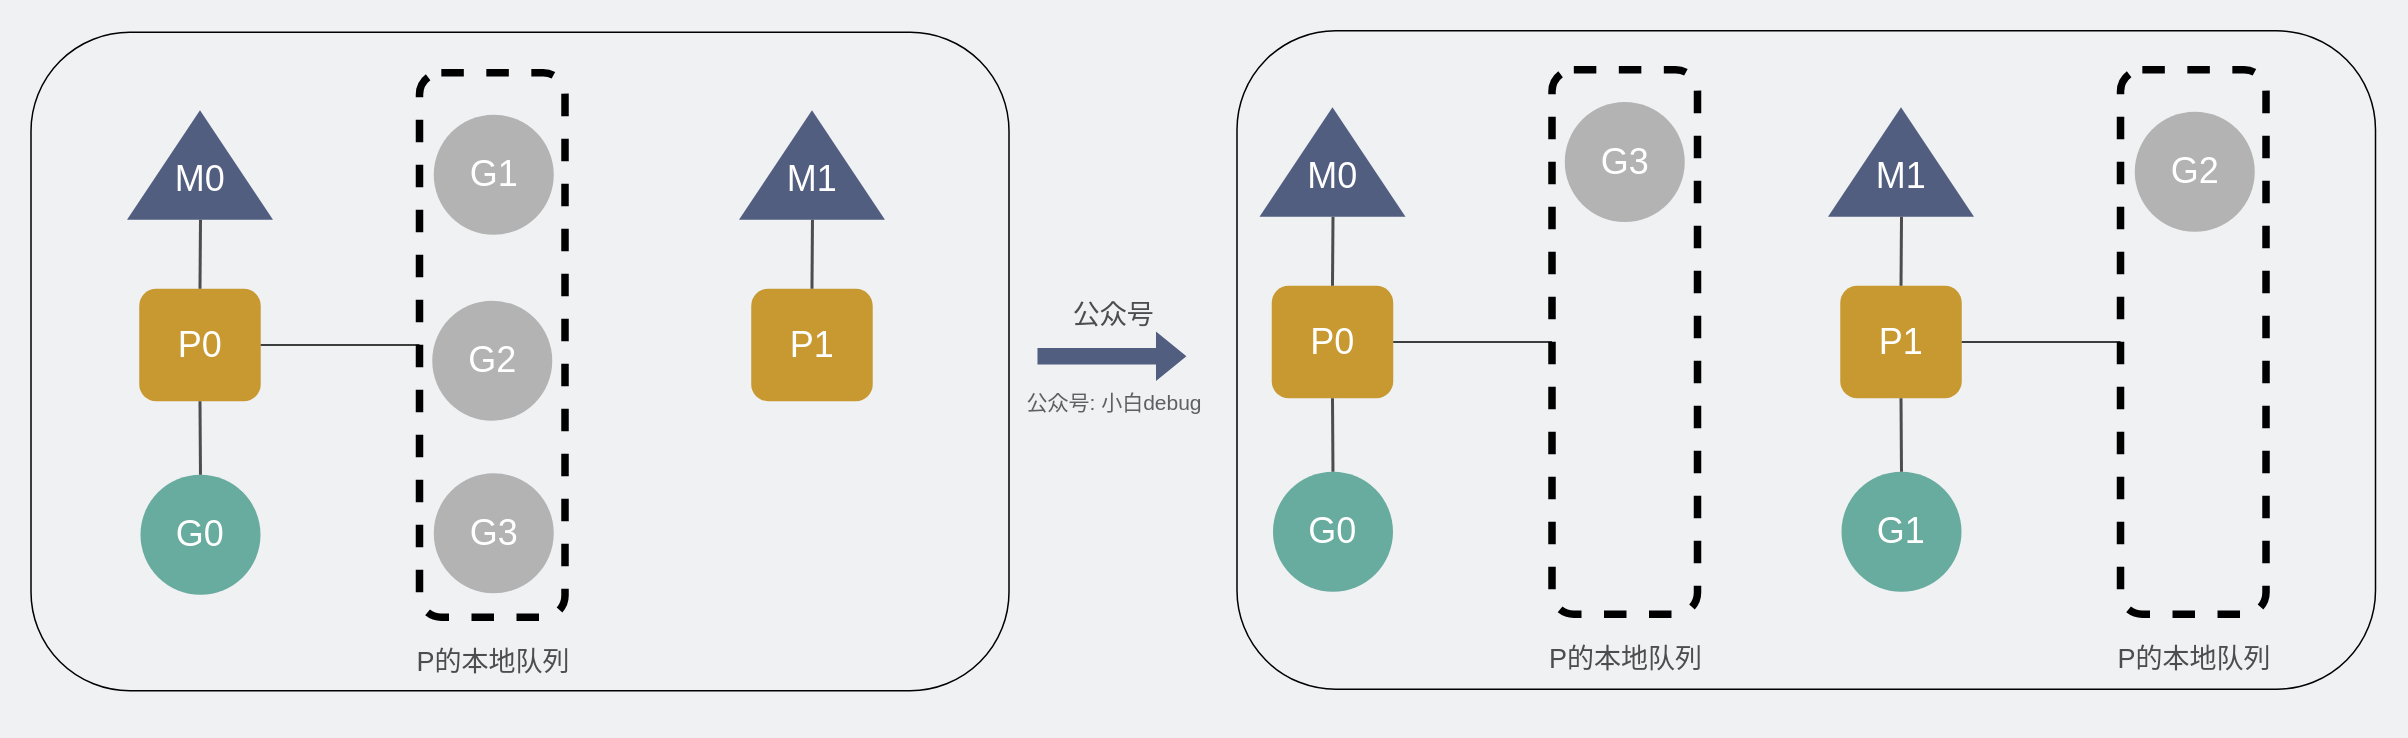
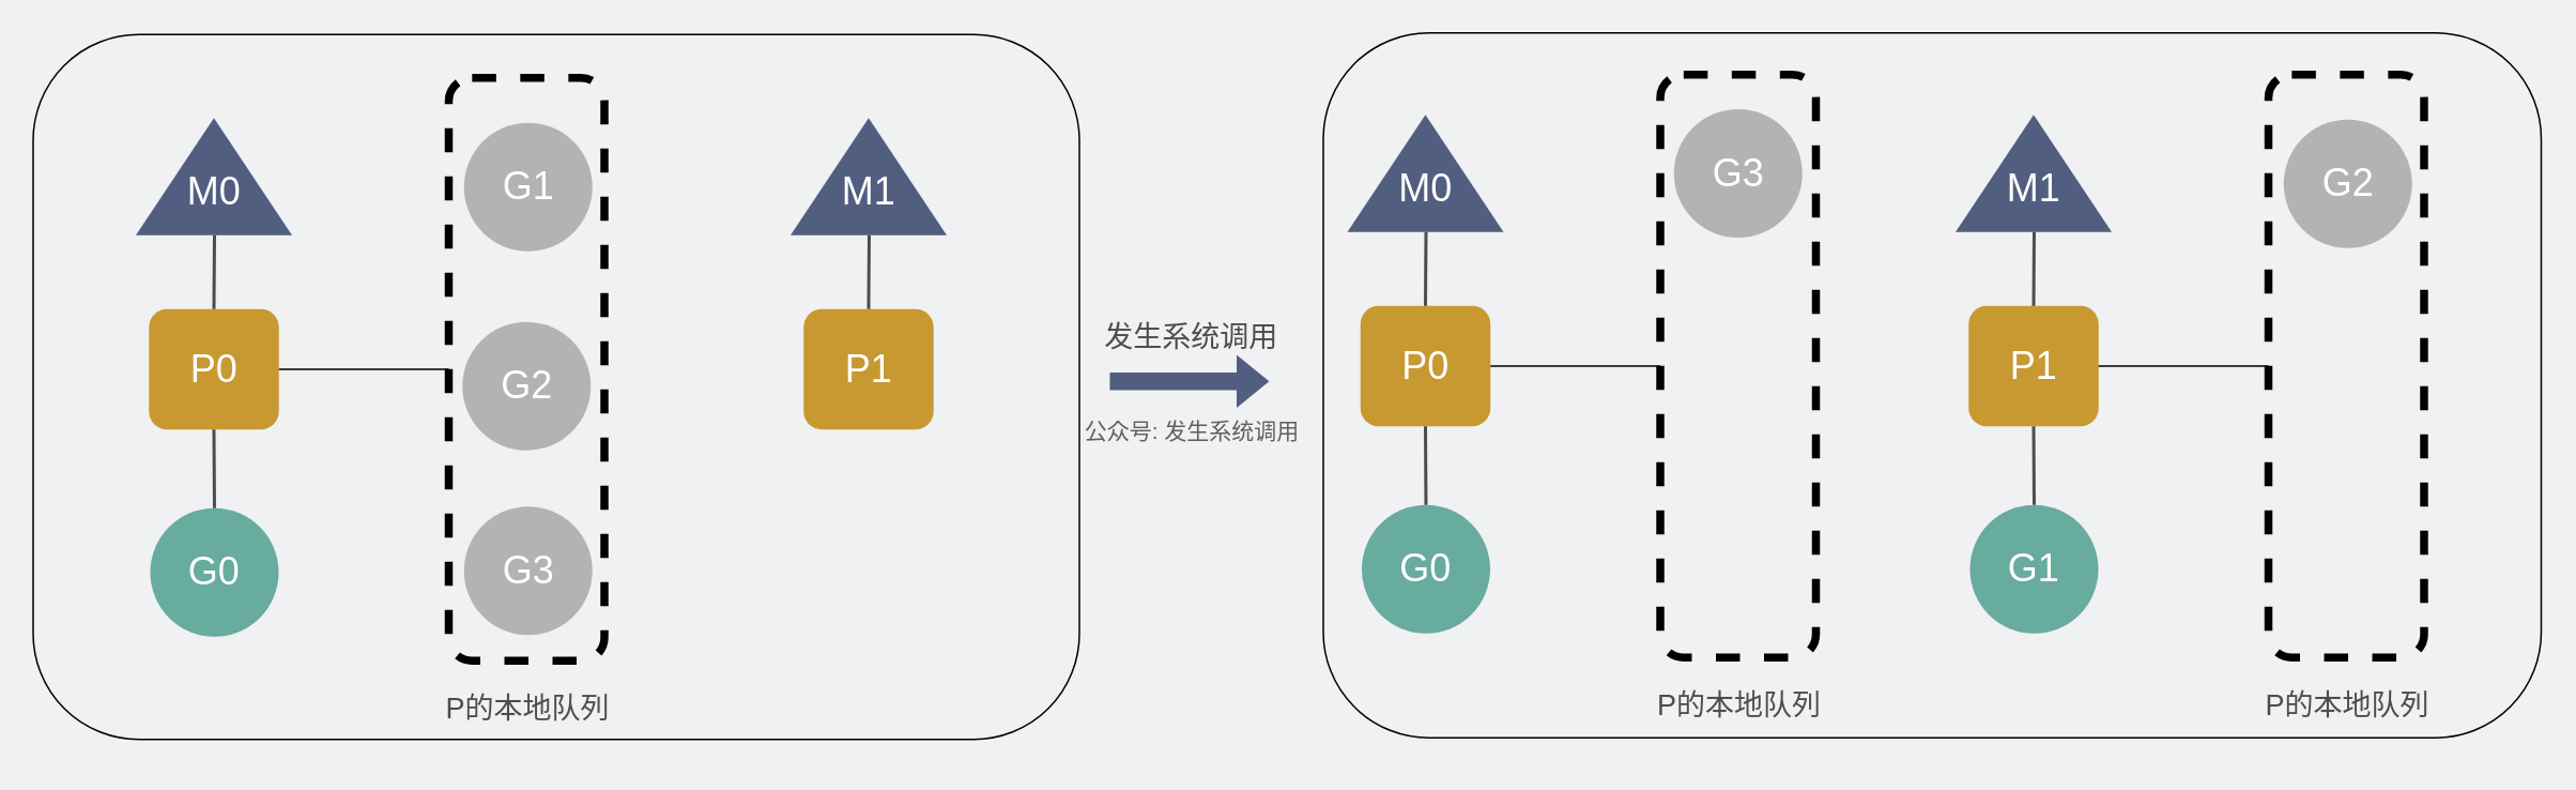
  <mxCell id="0" />
  <mxCell id="1" parent="0" />
  <mxCell id="2" value="" style="rounded=1;whiteSpace=wrap;html=1;fillColor=none;strokeWidth=5;dashed=1;" parent="1" vertex="1"><mxGeometry x="279" y="48" width="97" height="363" as="geometry" /></mxCell>
  <mxCell id="3" value="" style="group" parent="1" vertex="1" connectable="0"><mxGeometry x="83.995" y="73.005" width="97.33" height="73" as="geometry" /></mxCell>
  <mxCell id="4" value="" style="triangle;whiteSpace=wrap;html=1;rotation=-90;strokeColor=none;fillColor=#525E80;" parent="3" vertex="1"><mxGeometry x="12.165" y="-12.165" width="73" height="97.33" as="geometry" /></mxCell>
  <mxCell id="5" value="&lt;font style=&quot;font-size: 24px;&quot; color=&quot;#ffffff&quot;&gt;M0&lt;/font&gt;" style="text;html=1;align=center;verticalAlign=middle;whiteSpace=wrap;rounded=0;" parent="3" vertex="1"><mxGeometry x="18.665" y="30.835" width="60" height="30" as="geometry" /></mxCell>
  <mxCell id="6" value="" style="group" parent="1" vertex="1" connectable="0"><mxGeometry x="92.99" y="316" width="80" height="80" as="geometry" /></mxCell>
  <mxCell id="7" value="" style="ellipse;whiteSpace=wrap;html=1;aspect=fixed;strokeColor=none;fillColor=#68AB9F;" parent="6" vertex="1"><mxGeometry width="80" height="80" as="geometry" /></mxCell>
  <mxCell id="8" value="&lt;font style=&quot;font-size: 24px;&quot; color=&quot;#ffffff&quot;&gt;G0&lt;/font&gt;" style="text;html=1;align=center;verticalAlign=middle;whiteSpace=wrap;rounded=0;" parent="6" vertex="1"><mxGeometry x="10" y="25" width="60" height="30" as="geometry" /></mxCell>
  <mxCell id="9" value="" style="group" parent="1" vertex="1" connectable="0"><mxGeometry x="92.16" y="192" width="81" height="75" as="geometry" /></mxCell>
  <mxCell id="10" value="" style="rounded=1;whiteSpace=wrap;html=1;strokeColor=none;fillColor=#C89931;" parent="9" vertex="1"><mxGeometry width="81" height="75" as="geometry" /></mxCell>
  <mxCell id="11" value="&lt;font style=&quot;font-size: 24px;&quot; color=&quot;#ffffff&quot;&gt;P0&lt;/font&gt;" style="text;html=1;align=center;verticalAlign=middle;whiteSpace=wrap;rounded=0;" parent="9" vertex="1"><mxGeometry x="10.5" y="22.5" width="60" height="30" as="geometry" /></mxCell>
  <mxCell id="12" style="edgeStyle=none;curved=1;rounded=0;orthogonalLoop=1;jettySize=auto;html=1;exitX=0.5;exitY=1;exitDx=0;exitDy=0;fontSize=12;startSize=8;endSize=8;strokeWidth=2;strokeColor=#4D4D4D;endArrow=none;endFill=0;" parent="1" source="10" target="7" edge="1"><mxGeometry relative="1" as="geometry" /></mxCell>
  <mxCell id="13" style="edgeStyle=none;curved=1;rounded=0;orthogonalLoop=1;jettySize=auto;html=1;exitX=0.5;exitY=0;exitDx=0;exitDy=0;fontSize=12;startSize=8;endSize=8;strokeWidth=2;strokeColor=#4D4D4D;endArrow=none;endFill=0;" parent="1" source="10" edge="1"><mxGeometry relative="1" as="geometry"><mxPoint x="133" y="146.01" as="targetPoint" /></mxGeometry></mxCell>
  <mxCell id="14" value="" style="group" parent="1" vertex="1" connectable="0"><mxGeometry x="287.5" y="200" width="88.5" height="154" as="geometry" /></mxCell>
  <mxCell id="15" value="" style="ellipse;whiteSpace=wrap;html=1;aspect=fixed;strokeColor=none;fillColor=#B3B3B3;" parent="14" vertex="1"><mxGeometry width="80" height="80" as="geometry" /></mxCell>
  <mxCell id="16" value="&lt;font style=&quot;font-size: 24px;&quot; color=&quot;#ffffff&quot;&gt;G2&lt;/font&gt;" style="text;html=1;align=center;verticalAlign=middle;whiteSpace=wrap;rounded=0;container=0;" parent="14" vertex="1"><mxGeometry x="10" y="25" width="60" height="30" as="geometry" /></mxCell>
  <mxCell id="17" style="edgeStyle=none;curved=1;rounded=0;orthogonalLoop=1;jettySize=auto;html=1;exitX=1;exitY=0.5;exitDx=0;exitDy=0;fontSize=12;startSize=8;endSize=8;endArrow=none;endFill=0;" parent="1" source="10" target="2" edge="1"><mxGeometry relative="1" as="geometry" /></mxCell>
  <mxCell id="18" value="&lt;font color=&quot;#4d4d4d&quot;&gt;&lt;span style=&quot;font-size: 18px;&quot;&gt;P的本地队列&lt;/span&gt;&lt;/font&gt;" style="text;html=1;align=center;verticalAlign=middle;whiteSpace=wrap;rounded=0;" parent="1" vertex="1"><mxGeometry x="260.25" y="426.01" width="136.5" height="30" as="geometry" /></mxCell>
  <mxCell id="19" value="" style="ellipse;whiteSpace=wrap;html=1;aspect=fixed;strokeColor=none;fillColor=#B3B3B3;" parent="1" vertex="1"><mxGeometry x="288.5" y="315" width="80" height="80" as="geometry" /></mxCell>
  <mxCell id="20" value="&lt;font style=&quot;font-size: 24px;&quot; color=&quot;#ffffff&quot;&gt;G3&lt;/font&gt;" style="text;html=1;align=center;verticalAlign=middle;whiteSpace=wrap;rounded=0;" parent="1" vertex="1"><mxGeometry x="298.5" y="340" width="60" height="30" as="geometry" /></mxCell>
  <mxCell id="21" value="" style="ellipse;whiteSpace=wrap;html=1;aspect=fixed;strokeColor=none;fillColor=#B3B3B3;" parent="1" vertex="1"><mxGeometry x="288.5" y="76" width="80" height="80" as="geometry" /></mxCell>
  <mxCell id="22" value="&lt;font style=&quot;font-size: 24px;&quot; color=&quot;#ffffff&quot;&gt;G1&lt;/font&gt;" style="text;html=1;align=center;verticalAlign=middle;whiteSpace=wrap;rounded=0;" parent="1" vertex="1"><mxGeometry x="298.5" y="101" width="60" height="30" as="geometry" /></mxCell>
- <mxCell id="23" value="&lt;font style=&quot;font-size: 14px;&quot;&gt;公众号: 小白debug&lt;/font&gt;" style="text;html=1;align=center;verticalAlign=middle;whiteSpace=wrap;rounded=0;opacity=80;textOpacity=60;" parent="1" vertex="1"><mxGeometry x="629.99" y="253.01" width="225" height="30" as="geometry" /></mxCell>
+ <mxCell id="23" value="&lt;font style=&quot;font-size: 14px;&quot;&gt;公众号: 发生系统调用&lt;/font&gt;" style="text;html=1;align=center;verticalAlign=middle;whiteSpace=wrap;rounded=0;opacity=80;textOpacity=60;" parent="1" vertex="1"><mxGeometry x="629.99" y="253.01" width="225" height="30" as="geometry" /></mxCell>
  <mxCell id="24" value="" style="shape=flexArrow;endArrow=classic;html=1;rounded=0;strokeColor=#525E80;fillColor=#525E80;" parent="1" edge="1"><mxGeometry width="50" height="50" relative="1" as="geometry"><mxPoint x="690.99" y="237" as="sourcePoint" /><mxPoint x="789.99" y="237" as="targetPoint" /></mxGeometry></mxCell>
- <mxCell id="25" value="&lt;font color=&quot;#4d4d4d&quot; style=&quot;font-size: 18px;&quot;&gt;公众号&lt;/font&gt;" style="text;html=1;align=center;verticalAlign=middle;whiteSpace=wrap;rounded=0;" parent="1" vertex="1"><mxGeometry x="686.49" y="195.01" width="112" height="30" as="geometry" /></mxCell>
+ <mxCell id="25" value="&lt;font color=&quot;#4d4d4d&quot; style=&quot;font-size: 18px;&quot;&gt;发生系统调用&lt;/font&gt;" style="text;html=1;align=center;verticalAlign=middle;whiteSpace=wrap;rounded=0;" parent="1" vertex="1"><mxGeometry x="686.49" y="195.01" width="112" height="30" as="geometry" /></mxCell>
  <mxCell id="26" value="" style="group" vertex="1" connectable="0" parent="1"><mxGeometry x="491.985" y="73.015" width="97.33" height="73" as="geometry" /></mxCell>
  <mxCell id="27" value="" style="triangle;whiteSpace=wrap;html=1;rotation=-90;strokeColor=none;fillColor=#525E80;" vertex="1" parent="26"><mxGeometry x="12.165" y="-12.165" width="73" height="97.33" as="geometry" /></mxCell>
  <mxCell id="28" value="&lt;font style=&quot;font-size: 24px;&quot; color=&quot;#ffffff&quot;&gt;M1&lt;/font&gt;" style="text;html=1;align=center;verticalAlign=middle;whiteSpace=wrap;rounded=0;" vertex="1" parent="26"><mxGeometry x="18.665" y="30.835" width="60" height="30" as="geometry" /></mxCell>
  <mxCell id="29" value="" style="group" vertex="1" connectable="0" parent="1"><mxGeometry x="500.15" y="192.01" width="171.85" height="267.99" as="geometry" /></mxCell>
  <mxCell id="30" value="" style="rounded=1;whiteSpace=wrap;html=1;strokeColor=none;fillColor=#C89931;" vertex="1" parent="29"><mxGeometry width="81" height="75" as="geometry" /></mxCell>
  <mxCell id="31" value="&lt;font style=&quot;font-size: 24px;&quot; color=&quot;#ffffff&quot;&gt;P1&lt;/font&gt;" style="text;html=1;align=center;verticalAlign=middle;whiteSpace=wrap;rounded=0;" vertex="1" parent="29"><mxGeometry x="10.5" y="22.5" width="60" height="30" as="geometry" /></mxCell>
  <mxCell id="32" value="" style="rounded=1;whiteSpace=wrap;html=1;fillColor=none;" parent="29" vertex="1"><mxGeometry x="-480.15" y="-171.01" width="652" height="439" as="geometry" /></mxCell>
  <mxCell id="33" style="edgeStyle=none;curved=1;rounded=0;orthogonalLoop=1;jettySize=auto;html=1;exitX=0.5;exitY=0;exitDx=0;exitDy=0;fontSize=12;startSize=8;endSize=8;strokeWidth=2;strokeColor=#4D4D4D;endArrow=none;endFill=0;" edge="1" parent="1" source="30"><mxGeometry relative="1" as="geometry"><mxPoint x="540.99" y="146.02" as="targetPoint" /></mxGeometry></mxCell>
  <mxCell id="34" value="" style="rounded=1;whiteSpace=wrap;html=1;fillColor=none;strokeWidth=5;dashed=1;" vertex="1" parent="1"><mxGeometry x="1034" y="46" width="97" height="363" as="geometry" /></mxCell>
  <mxCell id="35" value="" style="group" vertex="1" connectable="0" parent="1"><mxGeometry x="838.995" y="71.005" width="97.33" height="73" as="geometry" /></mxCell>
  <mxCell id="36" value="" style="triangle;whiteSpace=wrap;html=1;rotation=-90;strokeColor=none;fillColor=#525E80;" vertex="1" parent="35"><mxGeometry x="12.165" y="-12.165" width="73" height="97.33" as="geometry" /></mxCell>
  <mxCell id="37" value="&lt;font style=&quot;font-size: 24px;&quot; color=&quot;#ffffff&quot;&gt;M0&lt;/font&gt;" style="text;html=1;align=center;verticalAlign=middle;whiteSpace=wrap;rounded=0;" vertex="1" parent="35"><mxGeometry x="18.665" y="30.835" width="60" height="30" as="geometry" /></mxCell>
  <mxCell id="38" value="" style="group" vertex="1" connectable="0" parent="1"><mxGeometry x="847.99" y="314" width="80" height="80" as="geometry" /></mxCell>
  <mxCell id="39" value="" style="ellipse;whiteSpace=wrap;html=1;aspect=fixed;strokeColor=none;fillColor=#68AB9F;" vertex="1" parent="38"><mxGeometry width="80" height="80" as="geometry" /></mxCell>
  <mxCell id="40" value="&lt;font style=&quot;font-size: 24px;&quot; color=&quot;#ffffff&quot;&gt;G0&lt;/font&gt;" style="text;html=1;align=center;verticalAlign=middle;whiteSpace=wrap;rounded=0;" vertex="1" parent="38"><mxGeometry x="10" y="25" width="60" height="30" as="geometry" /></mxCell>
  <mxCell id="41" value="" style="group" vertex="1" connectable="0" parent="1"><mxGeometry x="847.16" y="190" width="81" height="75" as="geometry" /></mxCell>
  <mxCell id="42" value="" style="rounded=1;whiteSpace=wrap;html=1;strokeColor=none;fillColor=#C89931;" vertex="1" parent="41"><mxGeometry width="81" height="75" as="geometry" /></mxCell>
  <mxCell id="43" value="&lt;font style=&quot;font-size: 24px;&quot; color=&quot;#ffffff&quot;&gt;P0&lt;/font&gt;" style="text;html=1;align=center;verticalAlign=middle;whiteSpace=wrap;rounded=0;" vertex="1" parent="41"><mxGeometry x="10.5" y="22.5" width="60" height="30" as="geometry" /></mxCell>
  <mxCell id="44" style="edgeStyle=none;curved=1;rounded=0;orthogonalLoop=1;jettySize=auto;html=1;exitX=0.5;exitY=1;exitDx=0;exitDy=0;fontSize=12;startSize=8;endSize=8;strokeWidth=2;strokeColor=#4D4D4D;endArrow=none;endFill=0;" edge="1" parent="1" source="42" target="39"><mxGeometry relative="1" as="geometry" /></mxCell>
  <mxCell id="45" style="edgeStyle=none;curved=1;rounded=0;orthogonalLoop=1;jettySize=auto;html=1;exitX=0.5;exitY=0;exitDx=0;exitDy=0;fontSize=12;startSize=8;endSize=8;strokeWidth=2;strokeColor=#4D4D4D;endArrow=none;endFill=0;" edge="1" parent="1" source="42"><mxGeometry relative="1" as="geometry"><mxPoint x="888" y="144.01" as="targetPoint" /></mxGeometry></mxCell>
  <mxCell id="46" style="edgeStyle=none;curved=1;rounded=0;orthogonalLoop=1;jettySize=auto;html=1;exitX=1;exitY=0.5;exitDx=0;exitDy=0;fontSize=12;startSize=8;endSize=8;endArrow=none;endFill=0;" edge="1" parent="1" source="42" target="34"><mxGeometry relative="1" as="geometry" /></mxCell>
  <mxCell id="47" value="&lt;font color=&quot;#4d4d4d&quot;&gt;&lt;span style=&quot;font-size: 18px;&quot;&gt;P的本地队列&lt;/span&gt;&lt;/font&gt;" style="text;html=1;align=center;verticalAlign=middle;whiteSpace=wrap;rounded=0;" vertex="1" parent="1"><mxGeometry x="1015.25" y="424.01" width="136.5" height="30" as="geometry" /></mxCell>
  <mxCell id="48" value="" style="ellipse;whiteSpace=wrap;html=1;aspect=fixed;strokeColor=none;fillColor=#B3B3B3;" vertex="1" parent="1"><mxGeometry x="1042.5" y="67.52" width="80" height="80" as="geometry" /></mxCell>
  <mxCell id="49" value="&lt;font style=&quot;font-size: 24px;&quot; color=&quot;#ffffff&quot;&gt;G3&lt;/font&gt;" style="text;html=1;align=center;verticalAlign=middle;whiteSpace=wrap;rounded=0;" vertex="1" parent="1"><mxGeometry x="1052.5" y="92.52" width="60" height="30" as="geometry" /></mxCell>
  <mxCell id="50" value="" style="rounded=1;whiteSpace=wrap;html=1;fillColor=none;strokeWidth=5;dashed=1;" vertex="1" parent="1"><mxGeometry x="1413.01" y="46" width="97" height="363" as="geometry" /></mxCell>
  <mxCell id="51" value="" style="group" vertex="1" connectable="0" parent="1"><mxGeometry x="1218.005" y="71.005" width="97.33" height="73" as="geometry" /></mxCell>
  <mxCell id="52" value="" style="triangle;whiteSpace=wrap;html=1;rotation=-90;strokeColor=none;fillColor=#525E80;" vertex="1" parent="51"><mxGeometry x="12.165" y="-12.165" width="73" height="97.33" as="geometry" /></mxCell>
  <mxCell id="53" value="&lt;font style=&quot;font-size: 24px;&quot; color=&quot;#ffffff&quot;&gt;M1&lt;/font&gt;" style="text;html=1;align=center;verticalAlign=middle;whiteSpace=wrap;rounded=0;" vertex="1" parent="51"><mxGeometry x="18.665" y="30.835" width="60" height="30" as="geometry" /></mxCell>
  <mxCell id="54" value="" style="group" vertex="1" connectable="0" parent="1"><mxGeometry x="1227" y="314" width="354" height="156" as="geometry" /></mxCell>
  <mxCell id="55" value="" style="ellipse;whiteSpace=wrap;html=1;aspect=fixed;strokeColor=none;fillColor=#68AB9F;" vertex="1" parent="54"><mxGeometry width="80" height="80" as="geometry" /></mxCell>
  <mxCell id="56" value="&lt;font style=&quot;font-size: 24px;&quot; color=&quot;#ffffff&quot;&gt;G1&lt;/font&gt;" style="text;html=1;align=center;verticalAlign=middle;whiteSpace=wrap;rounded=0;" vertex="1" parent="54"><mxGeometry x="10" y="25" width="60" height="30" as="geometry" /></mxCell>
  <mxCell id="57" value="" style="group" vertex="1" connectable="0" parent="1"><mxGeometry x="1226.17" y="190" width="81" height="75" as="geometry" /></mxCell>
  <mxCell id="58" value="" style="rounded=1;whiteSpace=wrap;html=1;strokeColor=none;fillColor=#C89931;" vertex="1" parent="57"><mxGeometry width="81" height="75" as="geometry" /></mxCell>
  <mxCell id="59" value="&lt;font style=&quot;font-size: 24px;&quot; color=&quot;#ffffff&quot;&gt;P1&lt;/font&gt;" style="text;html=1;align=center;verticalAlign=middle;whiteSpace=wrap;rounded=0;" vertex="1" parent="57"><mxGeometry x="10.5" y="22.5" width="60" height="30" as="geometry" /></mxCell>
  <mxCell id="60" style="edgeStyle=none;curved=1;rounded=0;orthogonalLoop=1;jettySize=auto;html=1;exitX=0.5;exitY=1;exitDx=0;exitDy=0;fontSize=12;startSize=8;endSize=8;strokeWidth=2;strokeColor=#4D4D4D;endArrow=none;endFill=0;" edge="1" parent="1" source="58" target="55"><mxGeometry relative="1" as="geometry" /></mxCell>
  <mxCell id="61" style="edgeStyle=none;curved=1;rounded=0;orthogonalLoop=1;jettySize=auto;html=1;exitX=0.5;exitY=0;exitDx=0;exitDy=0;fontSize=12;startSize=8;endSize=8;strokeWidth=2;strokeColor=#4D4D4D;endArrow=none;endFill=0;" edge="1" parent="1" source="58"><mxGeometry relative="1" as="geometry"><mxPoint x="1267.01" y="144.01" as="targetPoint" /></mxGeometry></mxCell>
  <mxCell id="62" style="edgeStyle=none;curved=1;rounded=0;orthogonalLoop=1;jettySize=auto;html=1;exitX=1;exitY=0.5;exitDx=0;exitDy=0;fontSize=12;startSize=8;endSize=8;endArrow=none;endFill=0;" edge="1" parent="1" source="58" target="50"><mxGeometry relative="1" as="geometry" /></mxCell>
  <mxCell id="63" value="&lt;font color=&quot;#4d4d4d&quot;&gt;&lt;span style=&quot;font-size: 18px;&quot;&gt;P的本地队列&lt;/span&gt;&lt;/font&gt;" style="text;html=1;align=center;verticalAlign=middle;whiteSpace=wrap;rounded=0;" vertex="1" parent="1"><mxGeometry x="1394.26" y="424.01" width="136.5" height="30" as="geometry" /></mxCell>
  <mxCell id="64" value="" style="ellipse;whiteSpace=wrap;html=1;aspect=fixed;strokeColor=none;fillColor=#B3B3B3;" vertex="1" parent="1"><mxGeometry x="1422.51" y="74" width="80" height="80" as="geometry" /></mxCell>
  <mxCell id="65" value="&lt;font style=&quot;font-size: 24px;&quot; color=&quot;#ffffff&quot;&gt;G2&lt;/font&gt;" style="text;html=1;align=center;verticalAlign=middle;whiteSpace=wrap;rounded=0;" vertex="1" parent="1"><mxGeometry x="1432.51" y="99" width="60" height="30" as="geometry" /></mxCell>
  <mxCell id="66" value="" style="rounded=1;whiteSpace=wrap;html=1;fillColor=none;" vertex="1" parent="1"><mxGeometry x="824" y="20" width="759" height="439" as="geometry" /></mxCell>
